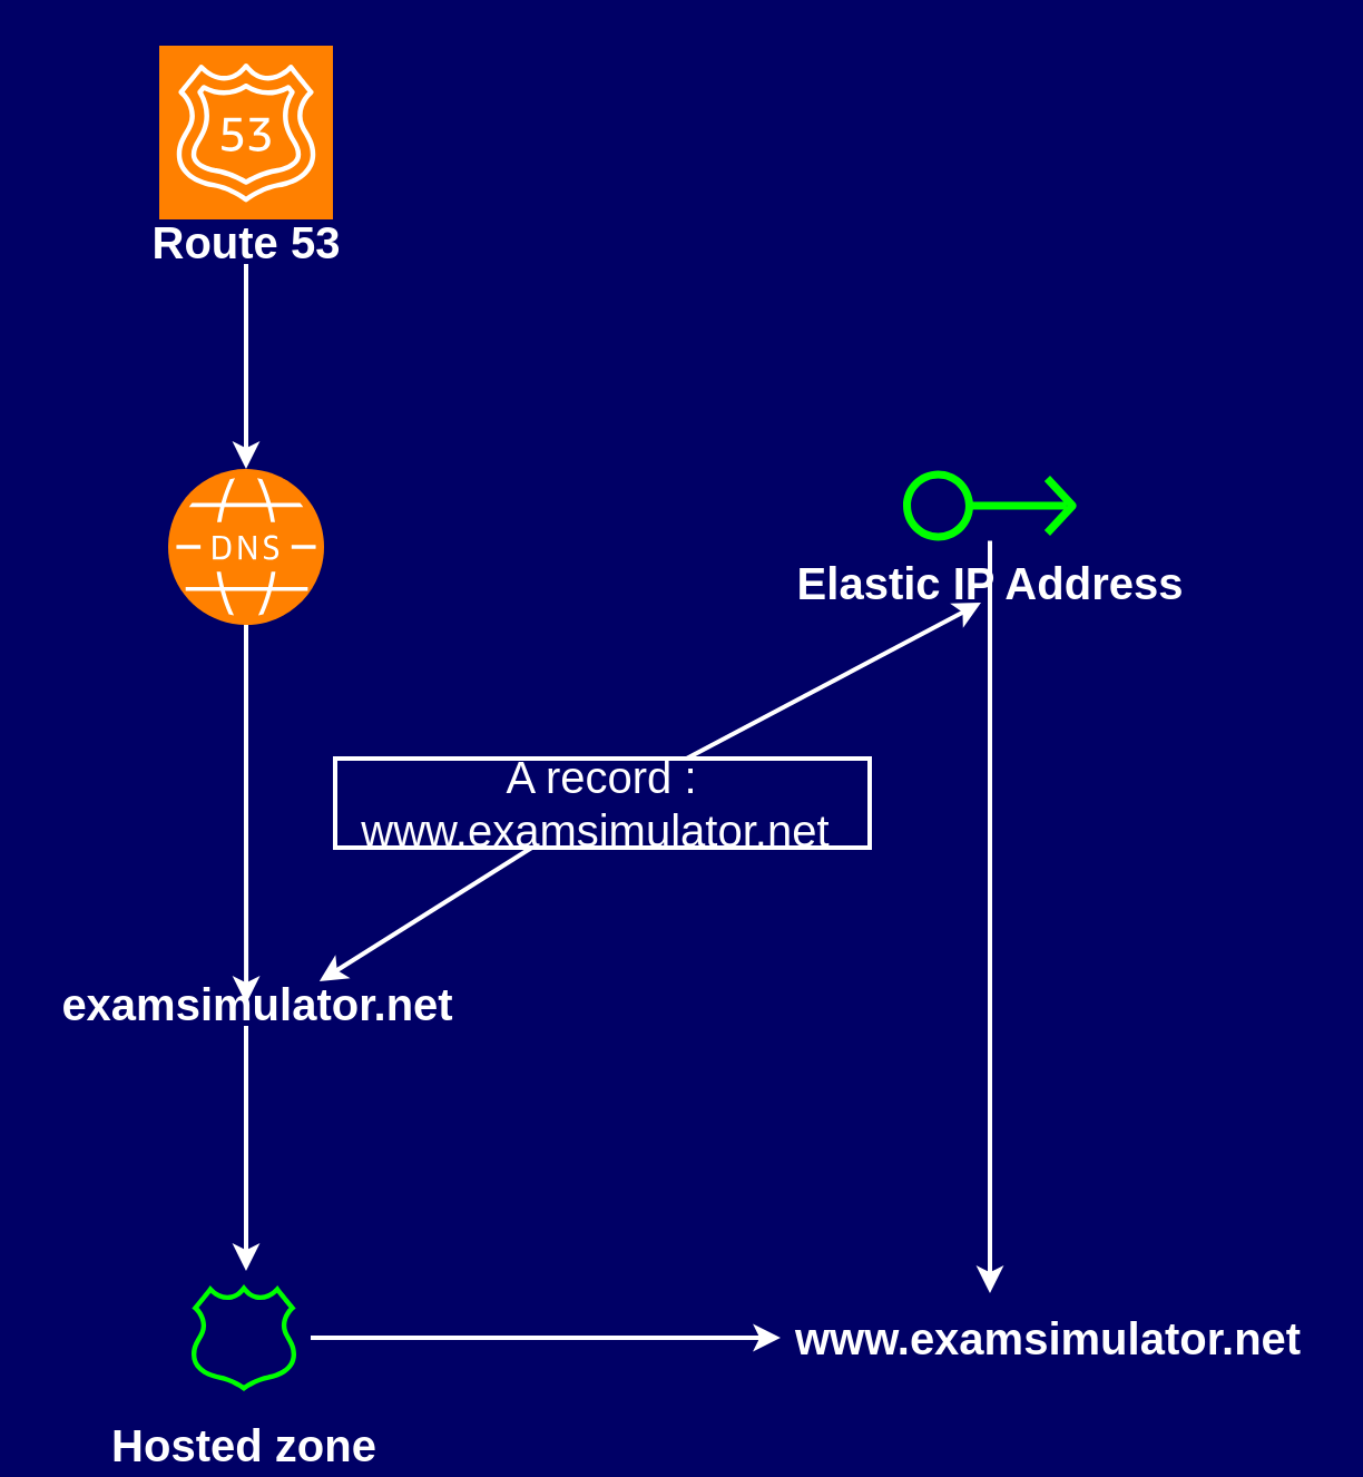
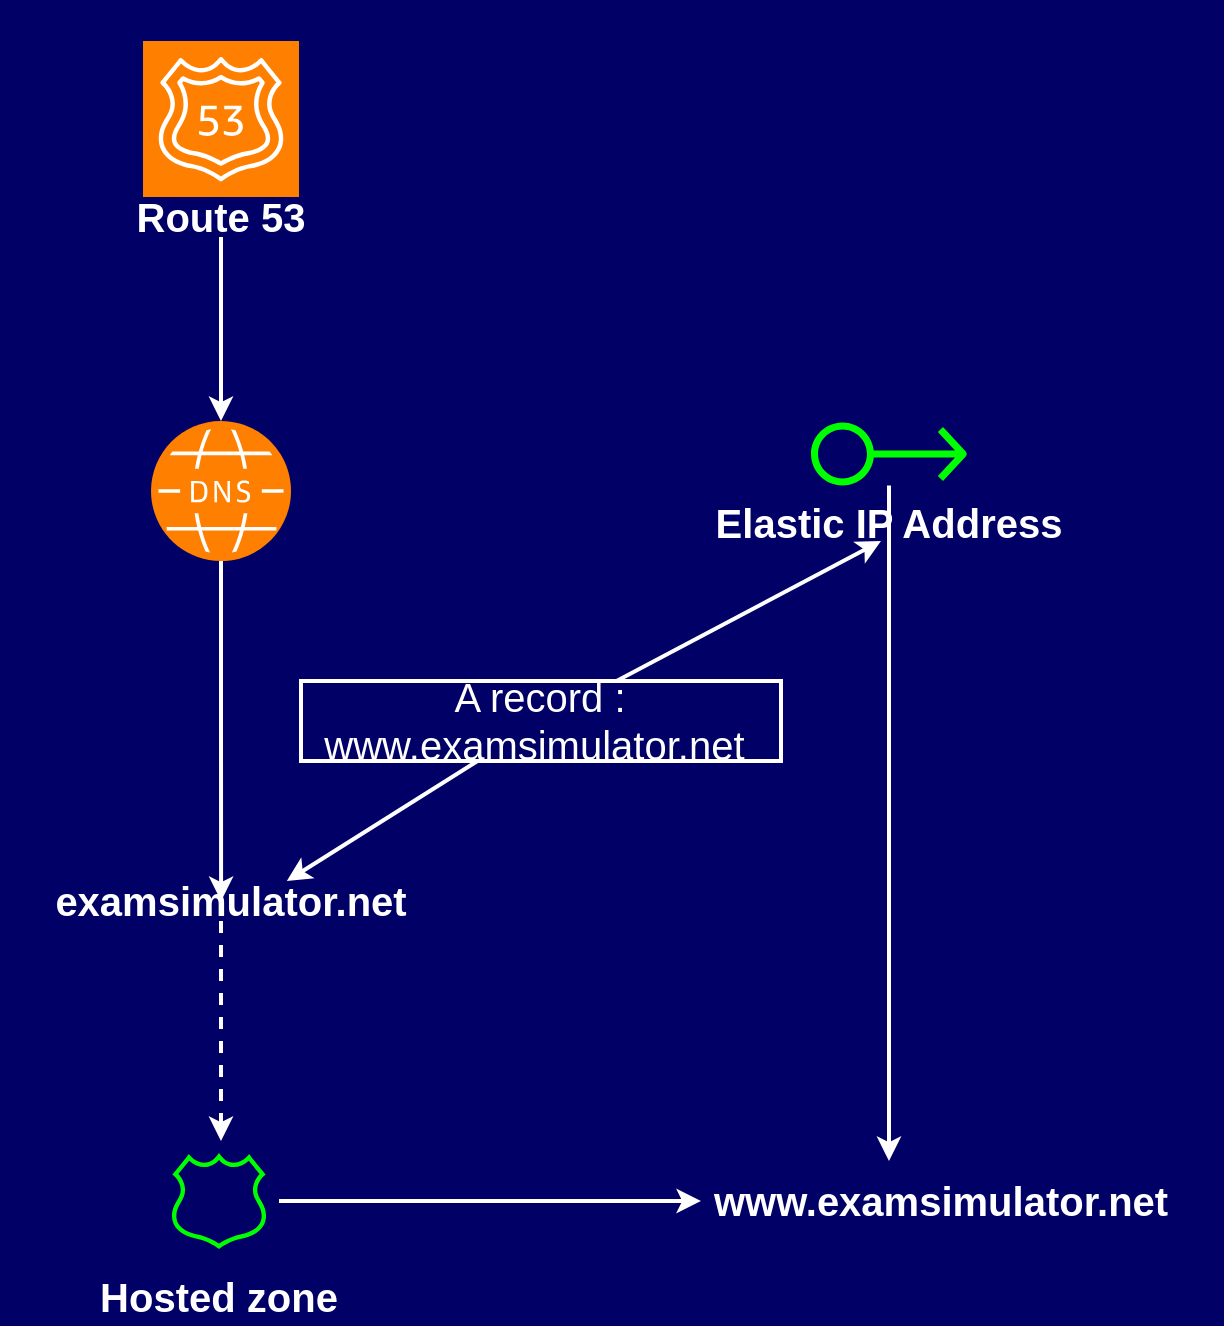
  <mxCell id="0" />
  <mxCell id="1" parent="0" />
  <mxCell id="2" value="" style="outlineConnect=0;fontColor=#232F3E;gradientDirection=north;strokeColor=#ffffff;dashed=0;verticalLabelPosition=bottom;verticalAlign=top;align=center;html=1;fontSize=12;fontStyle=0;aspect=fixed;shape=mxgraph.aws4.resourceIcon;resIcon=mxgraph.aws4.route_53;fillColor=#FF8000;" vertex="1" parent="1"><mxGeometry x="71" y="20" width="78" height="78" as="geometry" /></mxCell>
  <mxCell id="3" style="edgeStyle=orthogonalEdgeStyle;rounded=0;orthogonalLoop=1;jettySize=auto;html=1;strokeColor=#FFFFFF;strokeWidth=2;" edge="1" parent="1" source="4" target="8"><mxGeometry relative="1" as="geometry" /></mxCell>
  <mxCell id="4" value="&lt;font color=&quot;#ffffff&quot;&gt;&lt;span style=&quot;font-size: 20px&quot;&gt;&lt;b&gt;Route 53&lt;/b&gt;&lt;/span&gt;&lt;/font&gt;" style="text;html=1;resizable=0;autosize=1;align=center;verticalAlign=middle;points=[];fillColor=none;strokeColor=none;rounded=0;" vertex="1" parent="1"><mxGeometry x="60" y="98" width="100" height="20" as="geometry" /></mxCell>
- <mxCell id="5" style="edgeStyle=orthogonalEdgeStyle;rounded=0;orthogonalLoop=1;jettySize=auto;html=1;strokeColor=#FFFFFF;strokeWidth=2;" edge="1" parent="1" source="6" target="10"><mxGeometry relative="1" as="geometry"><Array as="points"><mxPoint x="110" y="520" /><mxPoint x="110" y="520" /></Array></mxGeometry></mxCell>
+ <mxCell id="5" style="edgeStyle=orthogonalEdgeStyle;rounded=0;orthogonalLoop=1;jettySize=auto;html=1;strokeColor=#FFFFFF;strokeWidth=2;dashed=1;" edge="1" parent="1" source="6" target="10"><mxGeometry relative="1" as="geometry"><Array as="points"><mxPoint x="110" y="520" /><mxPoint x="110" y="520" /></Array></mxGeometry></mxCell>
  <mxCell id="6" value="&lt;font color=&quot;#ffffff&quot;&gt;&lt;span style=&quot;font-size: 20px&quot;&gt;&lt;b&gt;examsimulator.net&lt;/b&gt;&lt;/span&gt;&lt;/font&gt;" style="text;html=1;resizable=0;autosize=1;align=center;verticalAlign=middle;points=[];fillColor=none;strokeColor=none;rounded=0;" vertex="1" parent="1"><mxGeometry x="20" y="440" width="190" height="20" as="geometry" /></mxCell>
  <mxCell id="7" style="edgeStyle=orthogonalEdgeStyle;rounded=0;orthogonalLoop=1;jettySize=auto;html=1;entryX=0.474;entryY=0.5;entryDx=0;entryDy=0;entryPerimeter=0;strokeColor=#FFFFFF;strokeWidth=2;" edge="1" parent="1" source="8" target="6"><mxGeometry relative="1" as="geometry" /></mxCell>
  <mxCell id="8" value="" style="pointerEvents=1;shadow=0;dashed=0;html=1;strokeColor=none;labelPosition=center;verticalLabelPosition=bottom;verticalAlign=top;align=center;outlineConnect=0;shape=mxgraph.veeam2.dns;fillColor=#FF8000;" vertex="1" parent="1"><mxGeometry x="75" y="210" width="70" height="70" as="geometry" /></mxCell>
  <mxCell id="9" style="edgeStyle=orthogonalEdgeStyle;rounded=0;orthogonalLoop=1;jettySize=auto;html=1;strokeColor=#FFFFFF;strokeWidth=2;" edge="1" parent="1" source="10" target="11"><mxGeometry relative="1" as="geometry" /></mxCell>
  <mxCell id="10" value="&lt;font color=&quot;#ffffff&quot; style=&quot;font-size: 20px&quot;&gt;&lt;b&gt;Hosted zone&lt;/b&gt;&lt;/font&gt;" style="outlineConnect=0;fontColor=#232F3E;gradientColor=none;dashed=0;verticalLabelPosition=bottom;verticalAlign=top;align=center;html=1;fontSize=12;fontStyle=0;aspect=fixed;shape=mxgraph.aws4.resourceIcon;resIcon=mxgraph.aws4.hosted_zone;fillColor=none;strokeColor=#00FF00;strokeWidth=3;" vertex="1" parent="1"><mxGeometry x="79" y="570" width="60" height="60" as="geometry" /></mxCell>
  <mxCell id="11" value="&lt;font color=&quot;#ffffff&quot;&gt;&lt;span style=&quot;font-size: 20px&quot;&gt;&lt;b&gt;www.examsimulator.net&lt;/b&gt;&lt;/span&gt;&lt;/font&gt;" style="text;html=1;resizable=0;autosize=1;align=center;verticalAlign=middle;points=[];fillColor=none;strokeColor=none;rounded=0;" vertex="1" parent="1"><mxGeometry x="350" y="590" width="240" height="20" as="geometry" /></mxCell>
  <mxCell id="12" style="edgeStyle=orthogonalEdgeStyle;rounded=0;orthogonalLoop=1;jettySize=auto;html=1;strokeColor=#FFFFFF;strokeWidth=2;" edge="1" parent="1" source="13"><mxGeometry relative="1" as="geometry"><mxPoint x="444" y="580" as="targetPoint" /></mxGeometry></mxCell>
  <mxCell id="13" value="&lt;font color=&quot;#ffffff&quot; size=&quot;1&quot;&gt;&lt;b style=&quot;font-size: 20px&quot;&gt;Elastic IP Address&lt;/b&gt;&lt;/font&gt;" style="outlineConnect=0;fontColor=#232F3E;gradientColor=none;strokeColor=none;dashed=0;verticalLabelPosition=bottom;verticalAlign=top;align=center;html=1;fontSize=12;fontStyle=0;aspect=fixed;pointerEvents=1;shape=mxgraph.aws4.elastic_ip_address;fillColor=#00FF00;" vertex="1" parent="1"><mxGeometry x="405" y="210" width="78" height="33" as="geometry" /></mxCell>
  <mxCell id="14" style="edgeStyle=none;rounded=0;orthogonalLoop=1;jettySize=auto;html=1;entryX=0.647;entryY=0;entryDx=0;entryDy=0;entryPerimeter=0;strokeColor=#FFFFFF;strokeWidth=2;" edge="1" parent="1" source="16" target="6"><mxGeometry relative="1" as="geometry" /></mxCell>
  <mxCell id="15" style="edgeStyle=none;rounded=0;orthogonalLoop=1;jettySize=auto;html=1;strokeColor=#FFFFFF;strokeWidth=2;" edge="1" parent="1" source="16"><mxGeometry relative="1" as="geometry"><mxPoint x="440" y="270" as="targetPoint" /></mxGeometry></mxCell>
  <mxCell id="16" value="&lt;font color=&quot;#ffffff&quot;&gt;&lt;span style=&quot;font-size: 20px&quot;&gt;A record : www.examsimulator.net&amp;nbsp;&lt;/span&gt;&lt;/font&gt;" style="rounded=0;whiteSpace=wrap;html=1;strokeWidth=2;fillColor=none;strokeColor=#FFFFFF;" vertex="1" parent="1"><mxGeometry x="150" y="340" width="240" height="40" as="geometry" /></mxCell>
